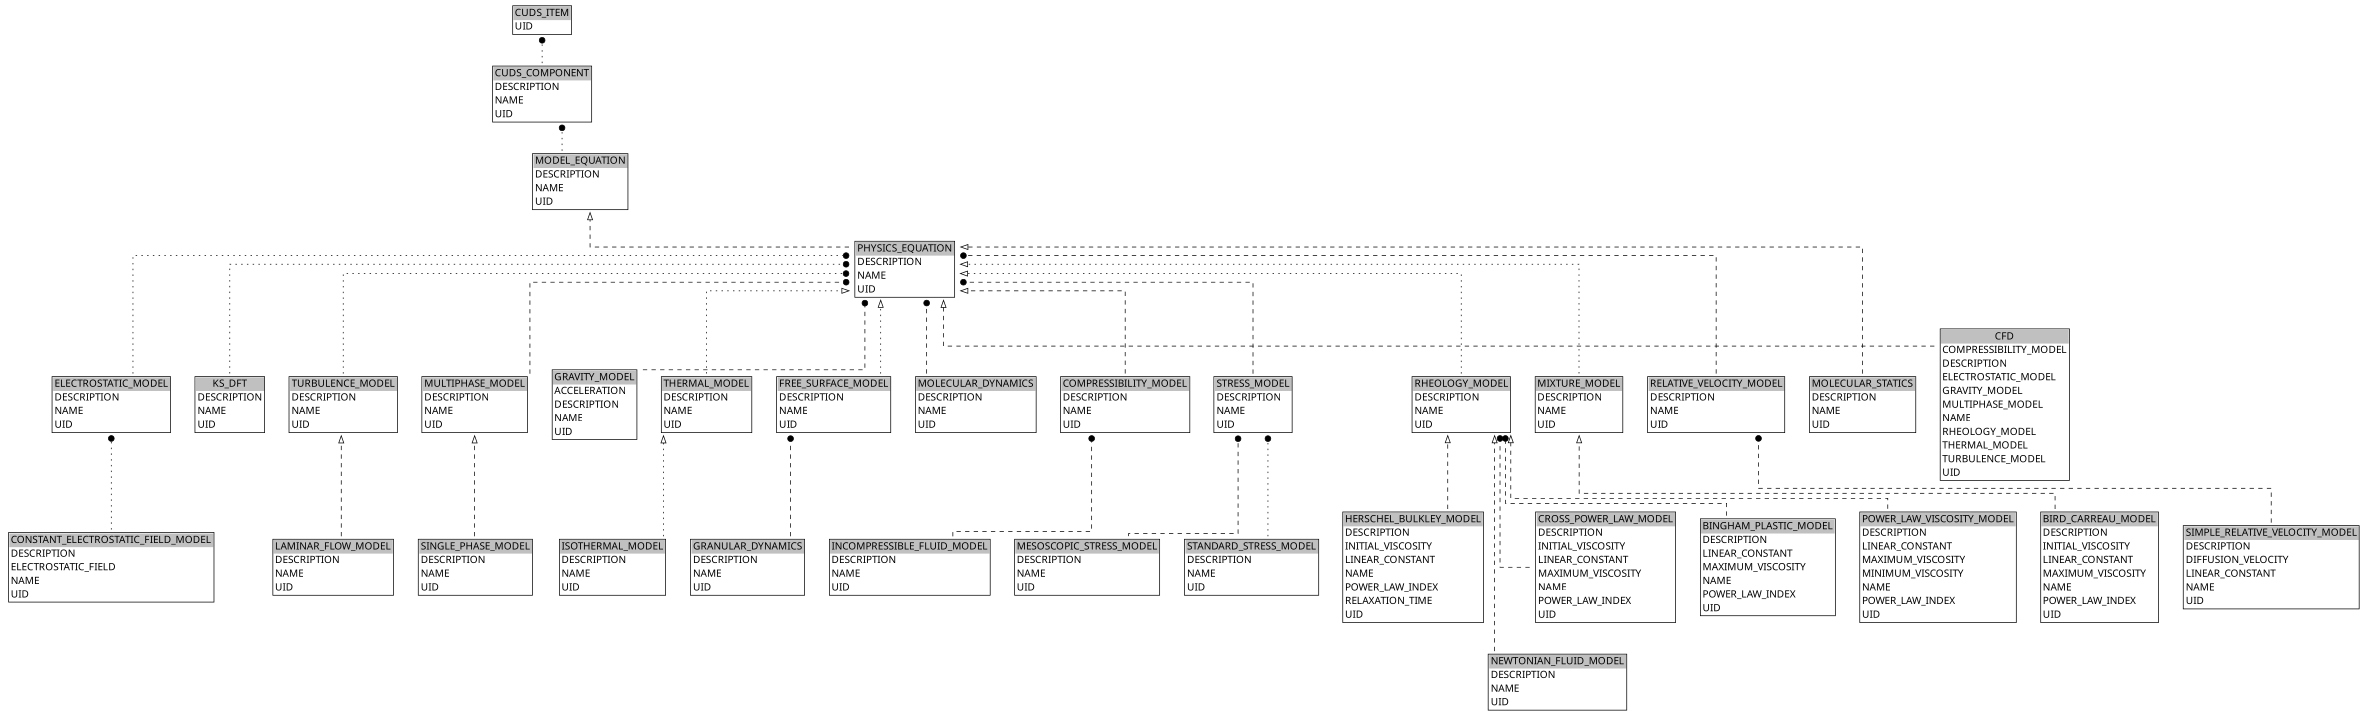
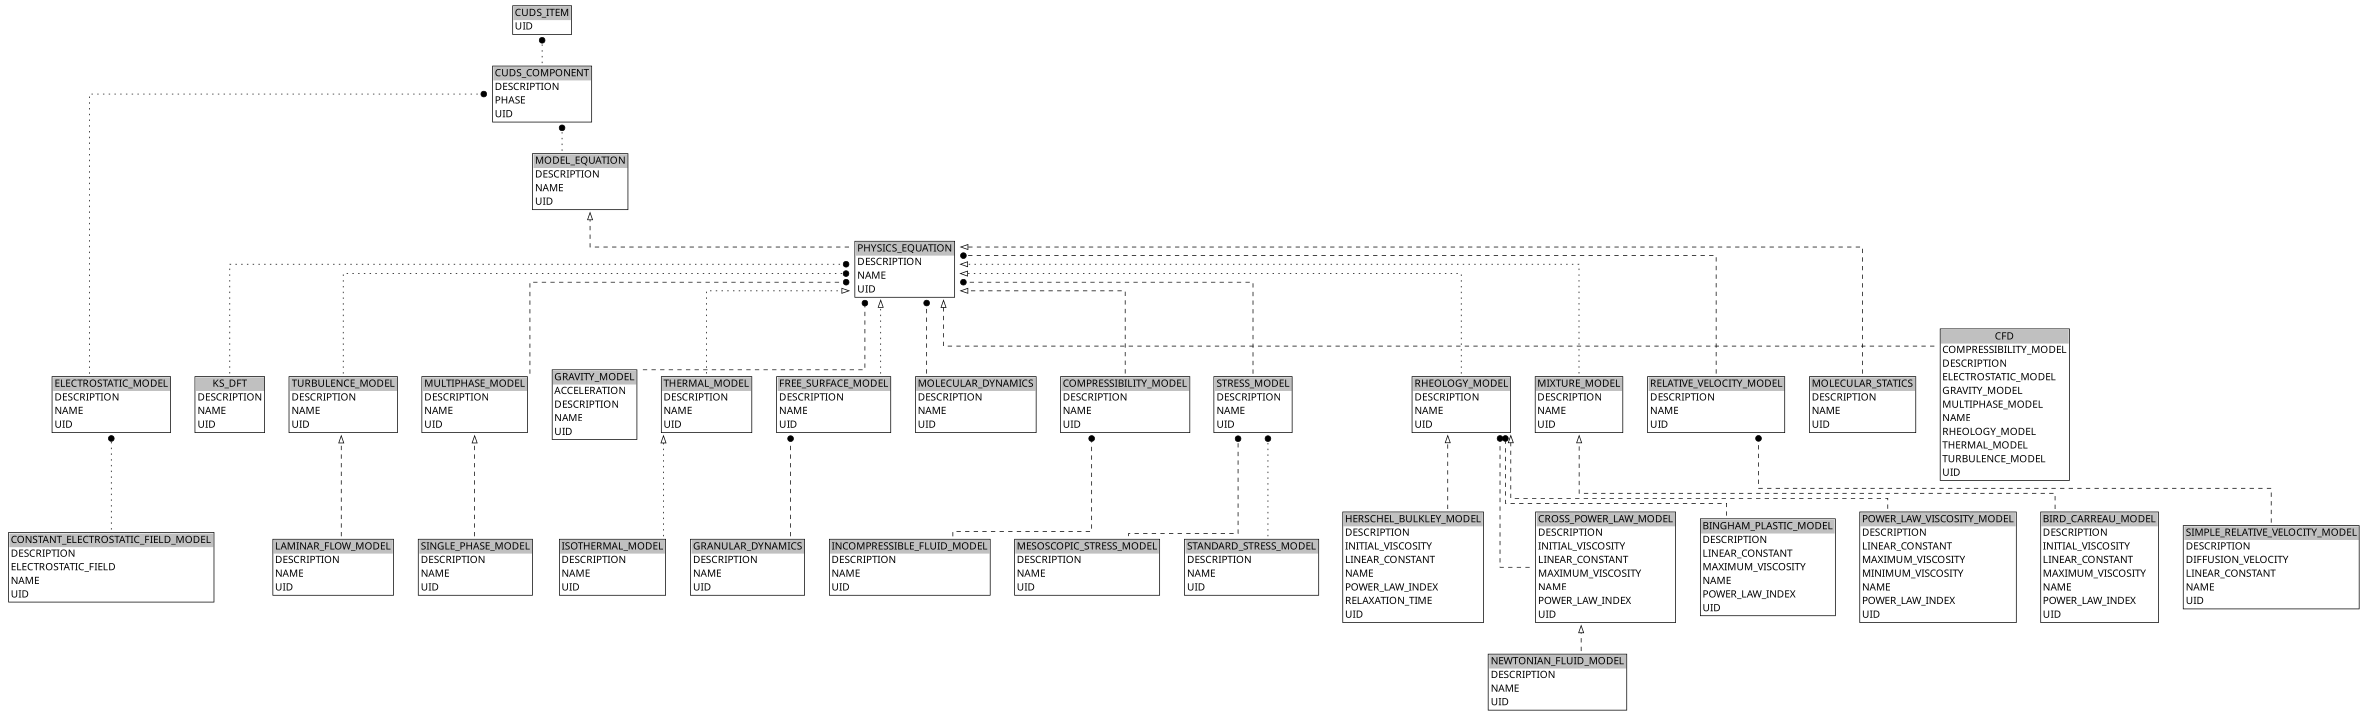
  digraph {
    fontname="Noto Sans"
    rankdir=BT
    splines=ortho
    node [fontname="Noto Sans" shape=plaintext]
    edge [arrowhead=dot fontname="Noto Sans" style=dashed]
    n1 [label=<<table border='1' cellborder='0' cellspacing='0'>       <tr><td bgcolor='grey'>KS_DFT</td></tr>       <tr><td align='left' >DESCRIPTION</td></tr>       <tr><td align='left' >NAME</td></tr>       <tr><td align='left' >UID</td></tr>     </table>>]
    n2 [label=<<table border='1' cellborder='0' cellspacing='0'>       <tr><td bgcolor='grey'>PHYSICS_EQUATION</td></tr>       <tr><td align='left' >DESCRIPTION</td></tr>       <tr><td align='left' >NAME</td></tr>       <tr><td align='left' >UID</td></tr>     </table>>]
    n3 [label=<<table border='1' cellborder='0' cellspacing='0'>       <tr><td bgcolor='grey'>MODEL_EQUATION</td></tr>       <tr><td align='left' >DESCRIPTION</td></tr>       <tr><td align='left' >NAME</td></tr>       <tr><td align='left' >UID</td></tr>     </table>>]
    n4 [label=<<table border='1' cellborder='0' cellspacing='0'>       <tr><td bgcolor='grey'>TURBULENCE_MODEL</td></tr>       <tr><td align='left' >DESCRIPTION</td></tr>       <tr><td align='left' >NAME</td></tr>       <tr><td align='left' >UID</td></tr>     </table>>]
    n5 [label=<<table border='1' cellborder='0' cellspacing='0'>       <tr><td bgcolor='grey'>SINGLE_PHASE_MODEL</td></tr>       <tr><td align='left' >DESCRIPTION</td></tr>       <tr><td align='left' >NAME</td></tr>       <tr><td align='left' >UID</td></tr>     </table>>]
    n6 [label=<<table border='1' cellborder='0' cellspacing='0'>       <tr><td bgcolor='grey'>MULTIPHASE_MODEL</td></tr>       <tr><td align='left' >DESCRIPTION</td></tr>       <tr><td align='left' >NAME</td></tr>       <tr><td align='left' >UID</td></tr>     </table>>]
-   n7 [label=<<table border='1' cellborder='0' cellspacing='0'>       <tr><td bgcolor='grey'>CUDS_COMPONENT</td></tr>       <tr><td align='left' >DESCRIPTION</td></tr>       <tr><td align='left' >NAME</td></tr>       <tr><td align='left' >UID</td></tr>     </table>>]
+   n7 [label=<<table border='1' cellborder='0' cellspacing='0'>       <tr><td bgcolor='grey'>CUDS_COMPONENT</td></tr>       <tr><td align='left' >DESCRIPTION</td></tr>       <tr><td align='left' >PHASE</td></tr>       <tr><td align='left' >UID</td></tr>     </table>>]
    n8 [label=<<table border='1' cellborder='0' cellspacing='0'>       <tr><td bgcolor='grey'>CUDS_ITEM</td></tr>       <tr><td align='left' >UID</td></tr>     </table>>]
    n9 [label=<<table border='1' cellborder='0' cellspacing='0'>       <tr><td bgcolor='grey'>GRAVITY_MODEL</td></tr>       <tr><td align='left' >ACCELERATION</td></tr>       <tr><td align='left' >DESCRIPTION</td></tr>       <tr><td align='left' >NAME</td></tr>       <tr><td align='left' >UID</td></tr>     </table>>]
    n10 [label=<<table border='1' cellborder='0' cellspacing='0'>       <tr><td bgcolor='grey'>THERMAL_MODEL</td></tr>       <tr><td align='left' >DESCRIPTION</td></tr>       <tr><td align='left' >NAME</td></tr>       <tr><td align='left' >UID</td></tr>     </table>>]
    n11 [label=<<table border='1' cellborder='0' cellspacing='0'>       <tr><td bgcolor='grey'>GRANULAR_DYNAMICS</td></tr>       <tr><td align='left' >DESCRIPTION</td></tr>       <tr><td align='left' >NAME</td></tr>       <tr><td align='left' >UID</td></tr>     </table>>]
    n12 [label=<<table border='1' cellborder='0' cellspacing='0'>       <tr><td bgcolor='grey'>FREE_SURFACE_MODEL</td></tr>       <tr><td align='left' >DESCRIPTION</td></tr>       <tr><td align='left' >NAME</td></tr>       <tr><td align='left' >UID</td></tr>     </table>>]
    n13 [label=<<table border='1' cellborder='0' cellspacing='0'>       <tr><td bgcolor='grey'>MOLECULAR_DYNAMICS</td></tr>       <tr><td align='left' >DESCRIPTION</td></tr>       <tr><td align='left' >NAME</td></tr>       <tr><td align='left' >UID</td></tr>     </table>>]
    n14 [label=<<table border='1' cellborder='0' cellspacing='0'>       <tr><td bgcolor='grey'>INCOMPRESSIBLE_FLUID_MODEL</td></tr>       <tr><td align='left' >DESCRIPTION</td></tr>       <tr><td align='left' >NAME</td></tr>       <tr><td align='left' >UID</td></tr>     </table>>]
    n15 [label=<<table border='1' cellborder='0' cellspacing='0'>       <tr><td bgcolor='grey'>COMPRESSIBILITY_MODEL</td></tr>       <tr><td align='left' >DESCRIPTION</td></tr>       <tr><td align='left' >NAME</td></tr>       <tr><td align='left' >UID</td></tr>     </table>>]
    n16 [label=<<table border='1' cellborder='0' cellspacing='0'>       <tr><td bgcolor='grey'>MESOSCOPIC_STRESS_MODEL</td></tr>       <tr><td align='left' >DESCRIPTION</td></tr>       <tr><td align='left' >NAME</td></tr>       <tr><td align='left' >UID</td></tr>     </table>>]
    n17 [label=<<table border='1' cellborder='0' cellspacing='0'>       <tr><td bgcolor='grey'>STRESS_MODEL</td></tr>       <tr><td align='left' >DESCRIPTION</td></tr>       <tr><td align='left' >NAME</td></tr>       <tr><td align='left' >UID</td></tr>     </table>>]
    n18 [label=<<table border='1' cellborder='0' cellspacing='0'>       <tr><td bgcolor='grey'>HERSCHEL_BULKLEY_MODEL</td></tr>       <tr><td align='left' >DESCRIPTION</td></tr>       <tr><td align='left' >INITIAL_VISCOSITY</td></tr>       <tr><td align='left' >LINEAR_CONSTANT</td></tr>       <tr><td align='left' >NAME</td></tr>       <tr><td align='left' >POWER_LAW_INDEX</td></tr>       <tr><td align='left' >RELAXATION_TIME</td></tr>       <tr><td align='left' >UID</td></tr>     </table>>]
    n19 [label=<<table border='1' cellborder='0' cellspacing='0'>       <tr><td bgcolor='grey'>RHEOLOGY_MODEL</td></tr>       <tr><td align='left' >DESCRIPTION</td></tr>       <tr><td align='left' >NAME</td></tr>       <tr><td align='left' >UID</td></tr>     </table>>]
    n20 [label=<<table border='1' cellborder='0' cellspacing='0'>       <tr><td bgcolor='grey'>MIXTURE_MODEL</td></tr>       <tr><td align='left' >DESCRIPTION</td></tr>       <tr><td align='left' >NAME</td></tr>       <tr><td align='left' >UID</td></tr>     </table>>]
    n21 [label=<<table border='1' cellborder='0' cellspacing='0'>       <tr><td bgcolor='grey'>RELATIVE_VELOCITY_MODEL</td></tr>       <tr><td align='left' >DESCRIPTION</td></tr>       <tr><td align='left' >NAME</td></tr>       <tr><td align='left' >UID</td></tr>     </table>>]
    n22 [label=<<table border='1' cellborder='0' cellspacing='0'>       <tr><td bgcolor='grey'>CROSS_POWER_LAW_MODEL</td></tr>       <tr><td align='left' >DESCRIPTION</td></tr>       <tr><td align='left' >INITIAL_VISCOSITY</td></tr>       <tr><td align='left' >LINEAR_CONSTANT</td></tr>       <tr><td align='left' >MAXIMUM_VISCOSITY</td></tr>       <tr><td align='left' >NAME</td></tr>       <tr><td align='left' >POWER_LAW_INDEX</td></tr>       <tr><td align='left' >UID</td></tr>     </table>>]
    n23 [label=<<table border='1' cellborder='0' cellspacing='0'>       <tr><td bgcolor='grey'>ELECTROSTATIC_MODEL</td></tr>       <tr><td align='left' >DESCRIPTION</td></tr>       <tr><td align='left' >NAME</td></tr>       <tr><td align='left' >UID</td></tr>     </table>>]
    n24 [label=<<table border='1' cellborder='0' cellspacing='0'>       <tr><td bgcolor='grey'>LAMINAR_FLOW_MODEL</td></tr>       <tr><td align='left' >DESCRIPTION</td></tr>       <tr><td align='left' >NAME</td></tr>       <tr><td align='left' >UID</td></tr>     </table>>]
    n25 [label=<<table border='1' cellborder='0' cellspacing='0'>       <tr><td bgcolor='grey'>BINGHAM_PLASTIC_MODEL</td></tr>       <tr><td align='left' >DESCRIPTION</td></tr>       <tr><td align='left' >LINEAR_CONSTANT</td></tr>       <tr><td align='left' >MAXIMUM_VISCOSITY</td></tr>       <tr><td align='left' >NAME</td></tr>       <tr><td align='left' >POWER_LAW_INDEX</td></tr>       <tr><td align='left' >UID</td></tr>     </table>>]
    n26 [label=<<table border='1' cellborder='0' cellspacing='0'>       <tr><td bgcolor='grey'>NEWTONIAN_FLUID_MODEL</td></tr>       <tr><td align='left' >DESCRIPTION</td></tr>       <tr><td align='left' >NAME</td></tr>       <tr><td align='left' >UID</td></tr>     </table>>]
    n27 [label=<<table border='1' cellborder='0' cellspacing='0'>       <tr><td bgcolor='grey'>STANDARD_STRESS_MODEL</td></tr>       <tr><td align='left' >DESCRIPTION</td></tr>       <tr><td align='left' >NAME</td></tr>       <tr><td align='left' >UID</td></tr>     </table>>]
    n28 [label=<<table border='1' cellborder='0' cellspacing='0'>       <tr><td bgcolor='grey'>MOLECULAR_STATICS</td></tr>       <tr><td align='left' >DESCRIPTION</td></tr>       <tr><td align='left' >NAME</td></tr>       <tr><td align='left' >UID</td></tr>     </table>>]
    n29 [label=<<table border='1' cellborder='0' cellspacing='0'>       <tr><td bgcolor='grey'>SIMPLE_RELATIVE_VELOCITY_MODEL</td></tr>       <tr><td align='left' >DESCRIPTION</td></tr>       <tr><td align='left' >DIFFUSION_VELOCITY</td></tr>       <tr><td align='left' >LINEAR_CONSTANT</td></tr>       <tr><td align='left' >NAME</td></tr>       <tr><td align='left' >UID</td></tr>     </table>>]
    n30 [label=<<table border='1' cellborder='0' cellspacing='0'>       <tr><td bgcolor='grey'>ISOTHERMAL_MODEL</td></tr>       <tr><td align='left' >DESCRIPTION</td></tr>       <tr><td align='left' >NAME</td></tr>       <tr><td align='left' >UID</td></tr>     </table>>]
    n31 [label=<<table border='1' cellborder='0' cellspacing='0'>       <tr><td bgcolor='grey'>POWER_LAW_VISCOSITY_MODEL</td></tr>       <tr><td align='left' >DESCRIPTION</td></tr>       <tr><td align='left' >LINEAR_CONSTANT</td></tr>       <tr><td align='left' >MAXIMUM_VISCOSITY</td></tr>       <tr><td align='left' >MINIMUM_VISCOSITY</td></tr>       <tr><td align='left' >NAME</td></tr>       <tr><td align='left' >POWER_LAW_INDEX</td></tr>       <tr><td align='left' >UID</td></tr>     </table>>]
    n32 [label=<<table border='1' cellborder='0' cellspacing='0'>       <tr><td bgcolor='grey'>CFD</td></tr>       <tr><td align='left' >COMPRESSIBILITY_MODEL</td></tr>       <tr><td align='left' >DESCRIPTION</td></tr>       <tr><td align='left' >ELECTROSTATIC_MODEL</td></tr>       <tr><td align='left' >GRAVITY_MODEL</td></tr>       <tr><td align='left' >MULTIPHASE_MODEL</td></tr>       <tr><td align='left' >NAME</td></tr>       <tr><td align='left' >RHEOLOGY_MODEL</td></tr>       <tr><td align='left' >THERMAL_MODEL</td></tr>       <tr><td align='left' >TURBULENCE_MODEL</td></tr>       <tr><td align='left' >UID</td></tr>     </table>>]
    n33 [label=<<table border='1' cellborder='0' cellspacing='0'>       <tr><td bgcolor='grey'>CONSTANT_ELECTROSTATIC_FIELD_MODEL</td></tr>       <tr><td align='left' >DESCRIPTION</td></tr>       <tr><td align='left' >ELECTROSTATIC_FIELD</td></tr>       <tr><td align='left' >NAME</td></tr>       <tr><td align='left' >UID</td></tr>     </table>>]
    n34 [label=<<table border='1' cellborder='0' cellspacing='0'>       <tr><td bgcolor='grey'>BIRD_CARREAU_MODEL</td></tr>       <tr><td align='left' >DESCRIPTION</td></tr>       <tr><td align='left' >INITIAL_VISCOSITY</td></tr>       <tr><td align='left' >LINEAR_CONSTANT</td></tr>       <tr><td align='left' >MAXIMUM_VISCOSITY</td></tr>       <tr><td align='left' >NAME</td></tr>       <tr><td align='left' >POWER_LAW_INDEX</td></tr>       <tr><td align='left' >UID</td></tr>     </table>>]
    n1 -> n2 [style=dotted]
    n2 -> n3 [arrowhead=onormal]
    n3 -> n7 [style=dotted]
    n4 -> n2 [style=dotted]
    n5 -> n6 [arrowhead=onormal]
    n6 -> n2
    n7 -> n8 [style=dotted]
    n9 -> n2
    n10 -> n2 [arrowhead=onormal style=dotted]
    n11 -> n12
    n12 -> n2 [arrowhead=onormal style=dotted]
    n13 -> n2
    n14 -> n15
    n15 -> n2 [arrowhead=onormal]
    n16 -> n17
    n17 -> n2
    n18 -> n19 [arrowhead=onormal]
    n19 -> n2 [arrowhead=onormal style=dotted]
    n20 -> n2 [arrowhead=onormal style=dotted]
    n21 -> n2
    n22 -> n19
-   n23 -> n2 [style=dotted]
+   n23 -> n7 [style=dotted]
    n24 -> n4 [arrowhead=onormal]
    n25 -> n19
-   n26 -> n19 [arrowhead=onormal]
+   n26 -> n22 [arrowhead=onormal]
    n27 -> n17 [style=dotted]
    n28 -> n2 [arrowhead=onormal]
    n29 -> n21
    n30 -> n10 [arrowhead=onormal style=dotted]
    n31 -> n19 [arrowhead=onormal]
    n32 -> n2 [arrowhead=onormal]
    n33 -> n23 [style=dotted]
    n34 -> n20 [arrowhead=onormal]
  }
